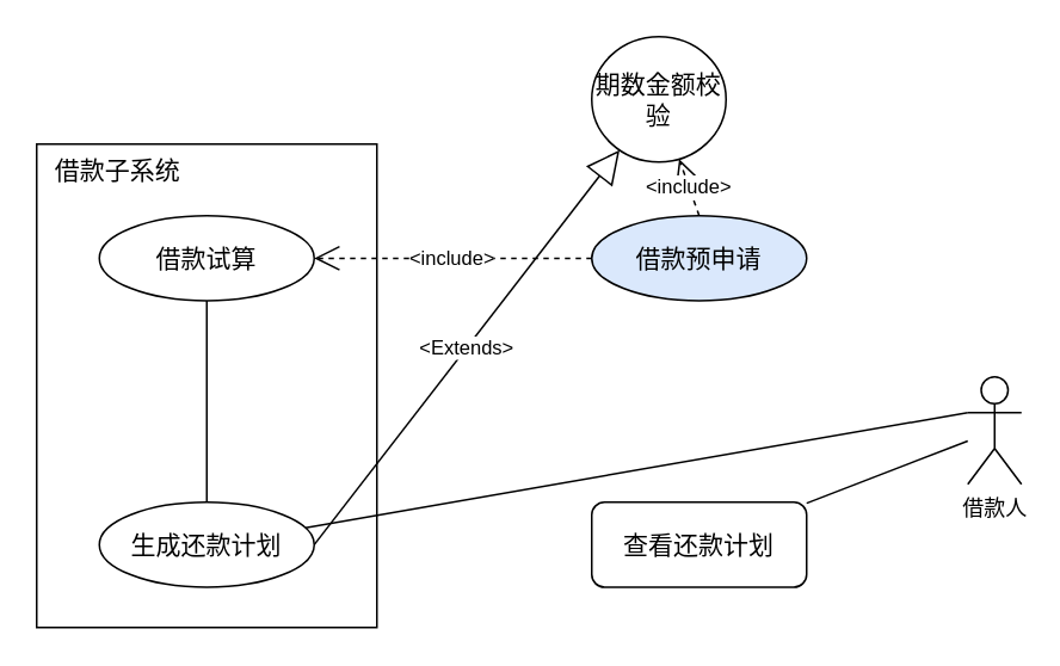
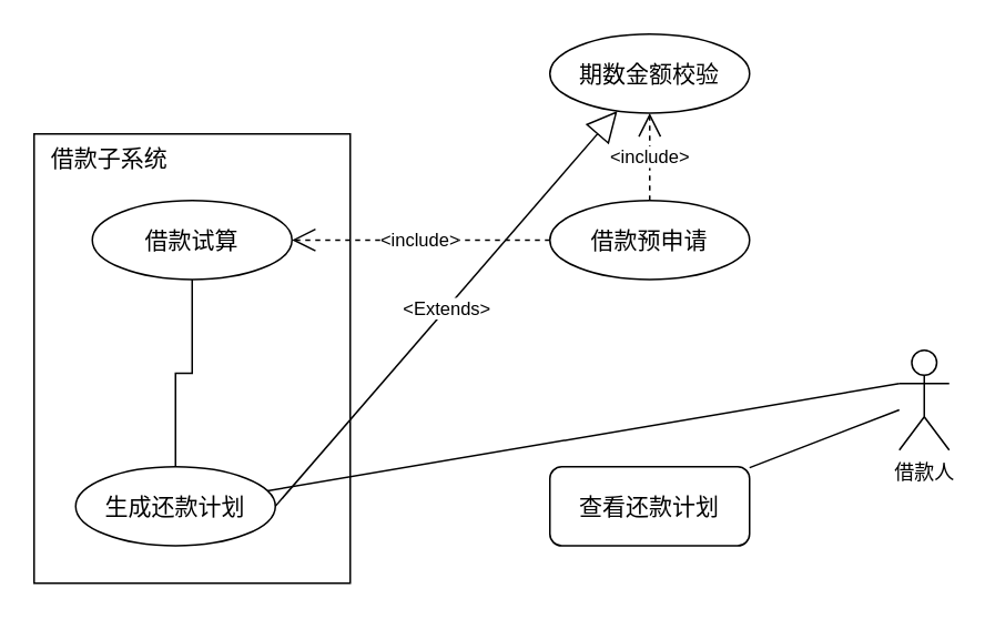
  <mxCell id="0" />
  <mxCell id="1" parent="0" />
  <mxCell id="2" value="" style="html=1;whiteSpace=wrap;" parent="1" vertex="1"><mxGeometry x="20" y="80" width="190" height="270" as="geometry" /></mxCell>
  <mxCell id="3" value="&lt;font style=&quot;font-size: 14px;&quot;&gt;借款子系统&lt;/font&gt;" style="text;html=1;align=center;verticalAlign=middle;resizable=0;points=[];autosize=1;strokeColor=none;fillColor=none;" parent="1" vertex="1"><mxGeometry x="20" y="80" width="90" height="30" as="geometry" /></mxCell>
  <mxCell id="4" style="edgeStyle=orthogonalEdgeStyle;rounded=0;orthogonalLoop=1;jettySize=auto;html=1;entryX=0.5;entryY=0;entryDx=0;entryDy=0;endArrow=none;endFill=0;" parent="1" source="5" target="6" edge="1"><mxGeometry relative="1" as="geometry" /></mxCell>
  <mxCell id="5" value="&lt;span style=&quot;font-size: 14px;&quot;&gt;借款试算&lt;/span&gt;" style="ellipse;whiteSpace=wrap;html=1;" parent="1" vertex="1"><mxGeometry x="55" y="120" width="120" height="47.5" as="geometry" /></mxCell>
- <mxCell id="6" value="&lt;span style=&quot;font-size: 14px;&quot;&gt;生成还款计划&lt;/span&gt;" style="ellipse;whiteSpace=wrap;html=1;" parent="1" vertex="1"><mxGeometry x="55" y="280" width="120" height="47.5" as="geometry" /></mxCell>
+ <mxCell id="6" value="&lt;span style=&quot;font-size: 14px;&quot;&gt;生成还款计划&lt;/span&gt;" style="ellipse;whiteSpace=wrap;html=1;" parent="1" vertex="1"><mxGeometry x="45" y="280" width="120" height="47.5" as="geometry" /></mxCell>
  <mxCell id="7" value="&lt;span style=&quot;font-size: 14px;&quot;&gt;查看还款计划&lt;/span&gt;" style="whiteSpace=wrap;html=1;rounded=1;" parent="1" vertex="1"><mxGeometry x="330" y="280" width="120" height="47.5" as="geometry" /></mxCell>
  <mxCell id="8" style="rounded=0;orthogonalLoop=1;jettySize=auto;html=1;endArrow=none;endFill=0;" parent="1" source="10" target="7" edge="1"><mxGeometry relative="1" as="geometry" /></mxCell>
  <mxCell id="9" style="rounded=0;orthogonalLoop=1;jettySize=auto;html=1;exitX=0;exitY=0.333;exitDx=0;exitDy=0;exitPerimeter=0;endArrow=none;endFill=0;" parent="1" source="10" target="6" edge="1"><mxGeometry relative="1" as="geometry" /></mxCell>
  <mxCell id="10" value="借款人" style="shape=umlActor;verticalLabelPosition=bottom;verticalAlign=top;html=1;" parent="1" vertex="1"><mxGeometry x="540" y="210" width="30" height="60" as="geometry" /></mxCell>
- <mxCell id="11" value="&lt;span style=&quot;font-size: 14px;&quot;&gt;借款预申请&lt;/span&gt;" style="ellipse;whiteSpace=wrap;html=1;fillColor=#dae8fc;" parent="1" vertex="1"><mxGeometry x="330" y="120" width="120" height="47.5" as="geometry" /></mxCell>
+ <mxCell id="11" value="&lt;span style=&quot;font-size: 14px;&quot;&gt;借款预申请&lt;/span&gt;" style="ellipse;whiteSpace=wrap;html=1;" parent="1" vertex="1"><mxGeometry x="330" y="120" width="120" height="47.5" as="geometry" /></mxCell>
  <mxCell id="12" value="&amp;lt;include&amp;gt;" style="endArrow=open;endSize=12;dashed=1;html=1;rounded=0;exitX=0.5;exitY=0;exitDx=0;exitDy=0;" parent="1" source="11" target="15" edge="1"><mxGeometry width="160" relative="1" as="geometry"><mxPoint x="390" y="130" as="sourcePoint" /><mxPoint x="390" y="50" as="targetPoint" /></mxGeometry></mxCell>
  <mxCell id="13" value="&amp;lt;Extends&amp;gt;" style="endArrow=block;endSize=16;endFill=0;html=1;rounded=0;exitX=1;exitY=0.5;exitDx=0;exitDy=0;" parent="1" source="6" target="15" edge="1"><mxGeometry width="160" relative="1" as="geometry"><mxPoint x="140" y="340" as="sourcePoint" /><mxPoint x="300" y="340" as="targetPoint" /></mxGeometry></mxCell>
  <mxCell id="14" value="&amp;lt;include&amp;gt;" style="endArrow=open;endSize=12;dashed=1;html=1;rounded=0;entryX=1;entryY=0.5;entryDx=0;entryDy=0;exitX=0;exitY=0.5;exitDx=0;exitDy=0;" parent="1" source="11" target="5" edge="1"><mxGeometry width="160" relative="1" as="geometry"><mxPoint x="270" y="180" as="sourcePoint" /><mxPoint x="270" y="120" as="targetPoint" /></mxGeometry></mxCell>
- <mxCell id="15" value="&lt;span style=&quot;font-size: 14px;&quot;&gt;期数金额校验&lt;/span&gt;" style="ellipse;whiteSpace=wrap;html=1;" parent="1" vertex="1"><mxGeometry x="330" y="20" width="75" height="70" as="geometry" /></mxCell>
+ <mxCell id="15" value="&lt;span style=&quot;font-size: 14px;&quot;&gt;期数金额校验&lt;/span&gt;" style="ellipse;whiteSpace=wrap;html=1;" parent="1" vertex="1"><mxGeometry x="330" y="20" width="120" height="47.5" as="geometry" /></mxCell>
